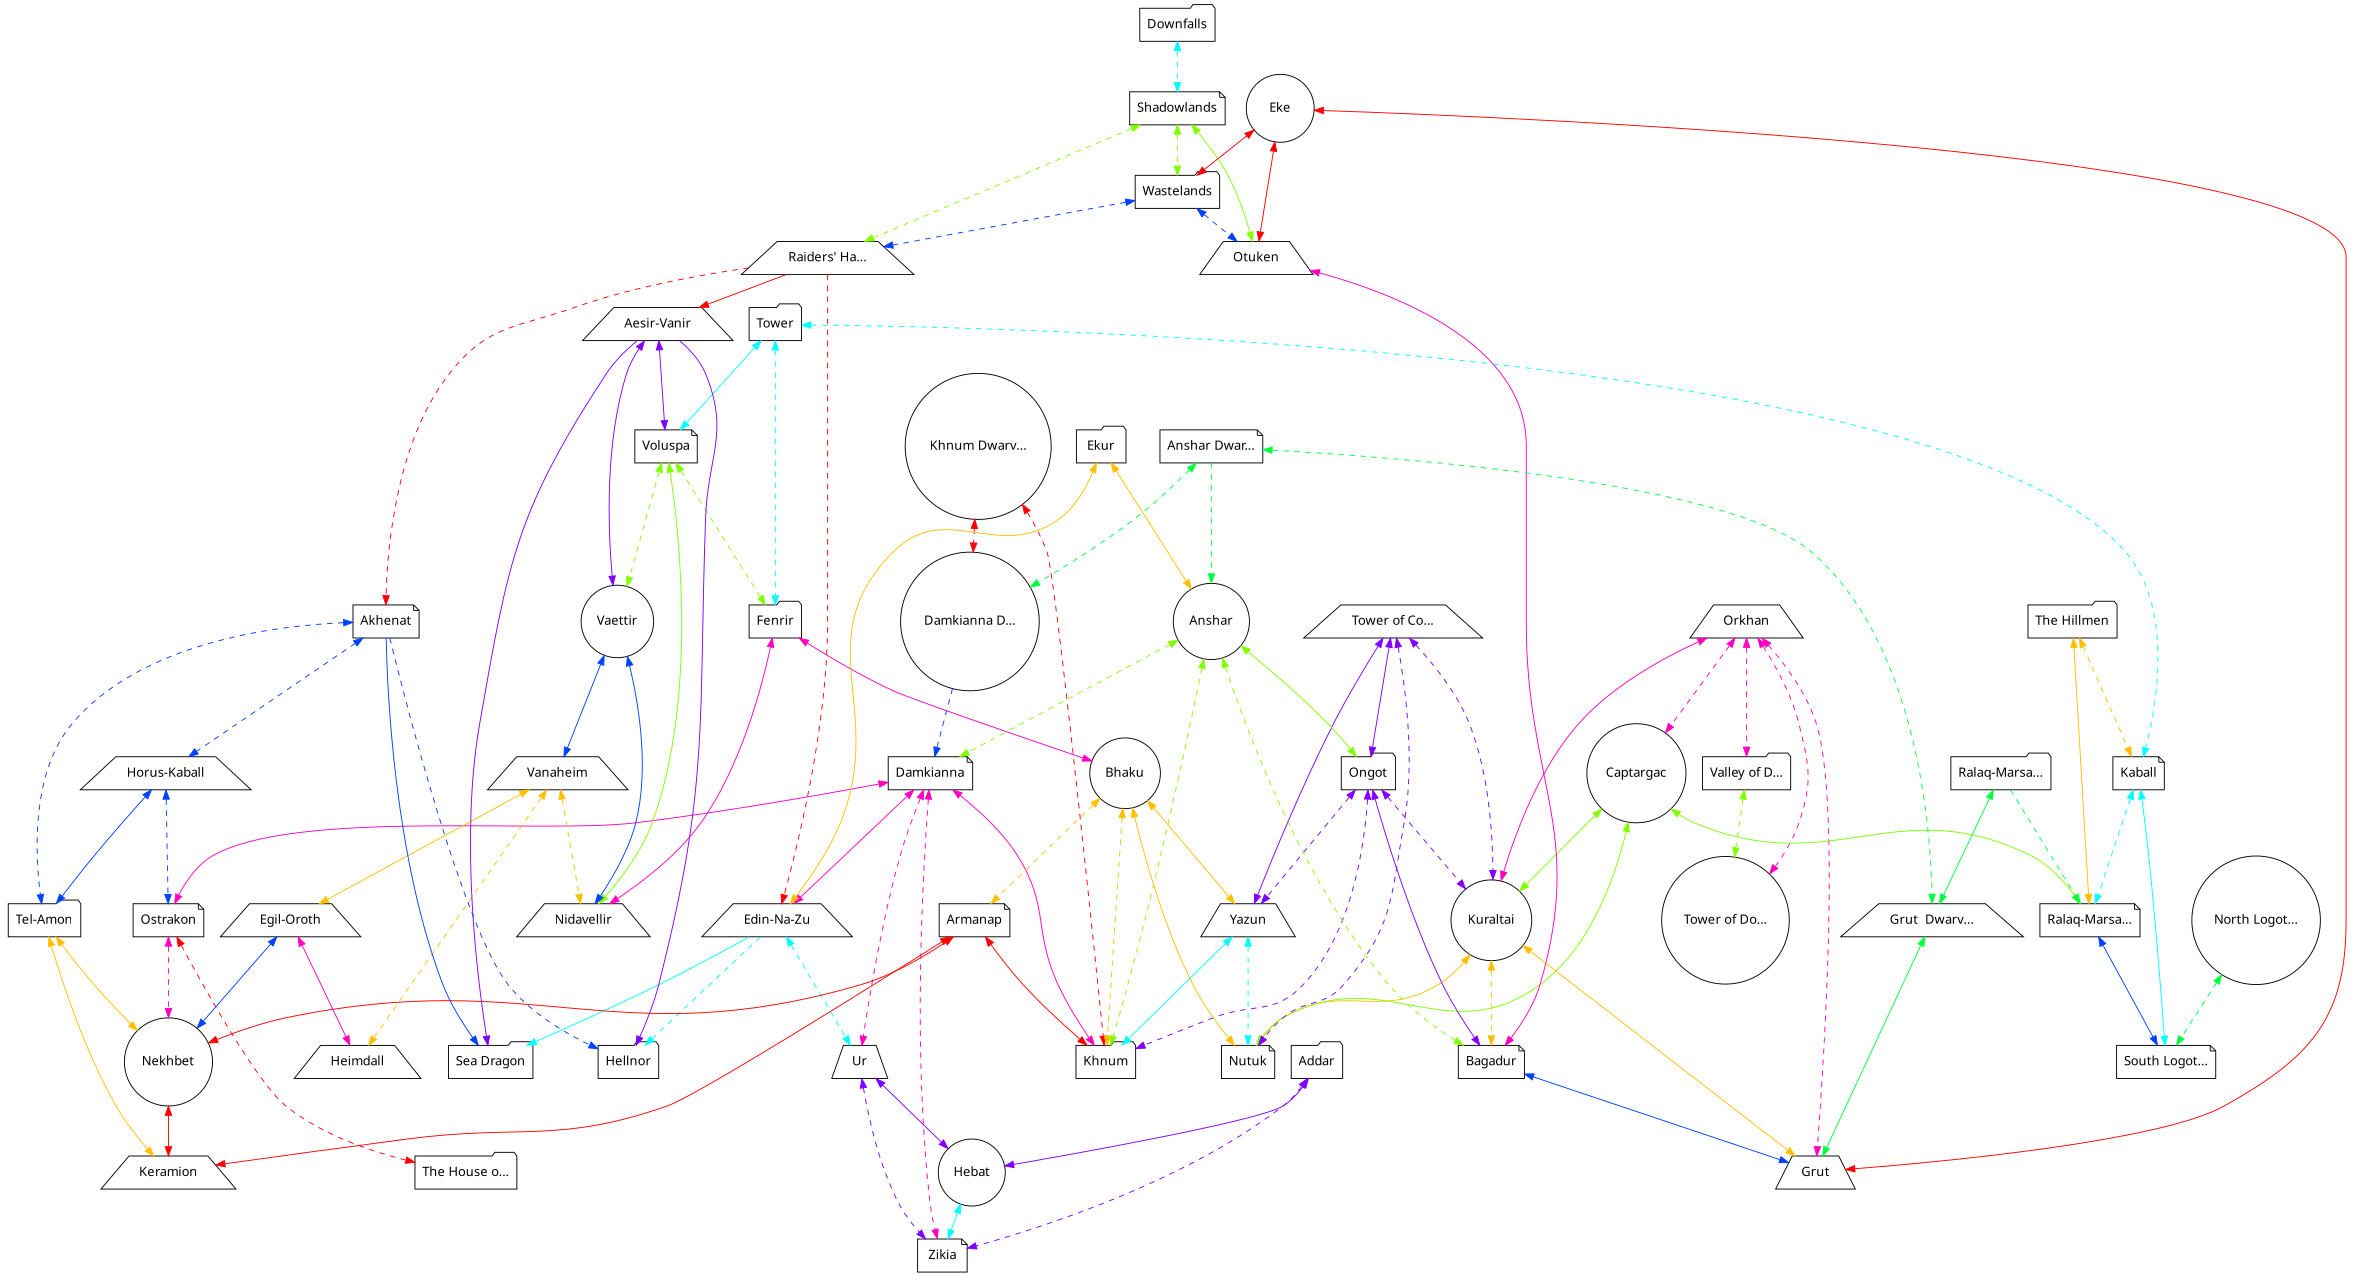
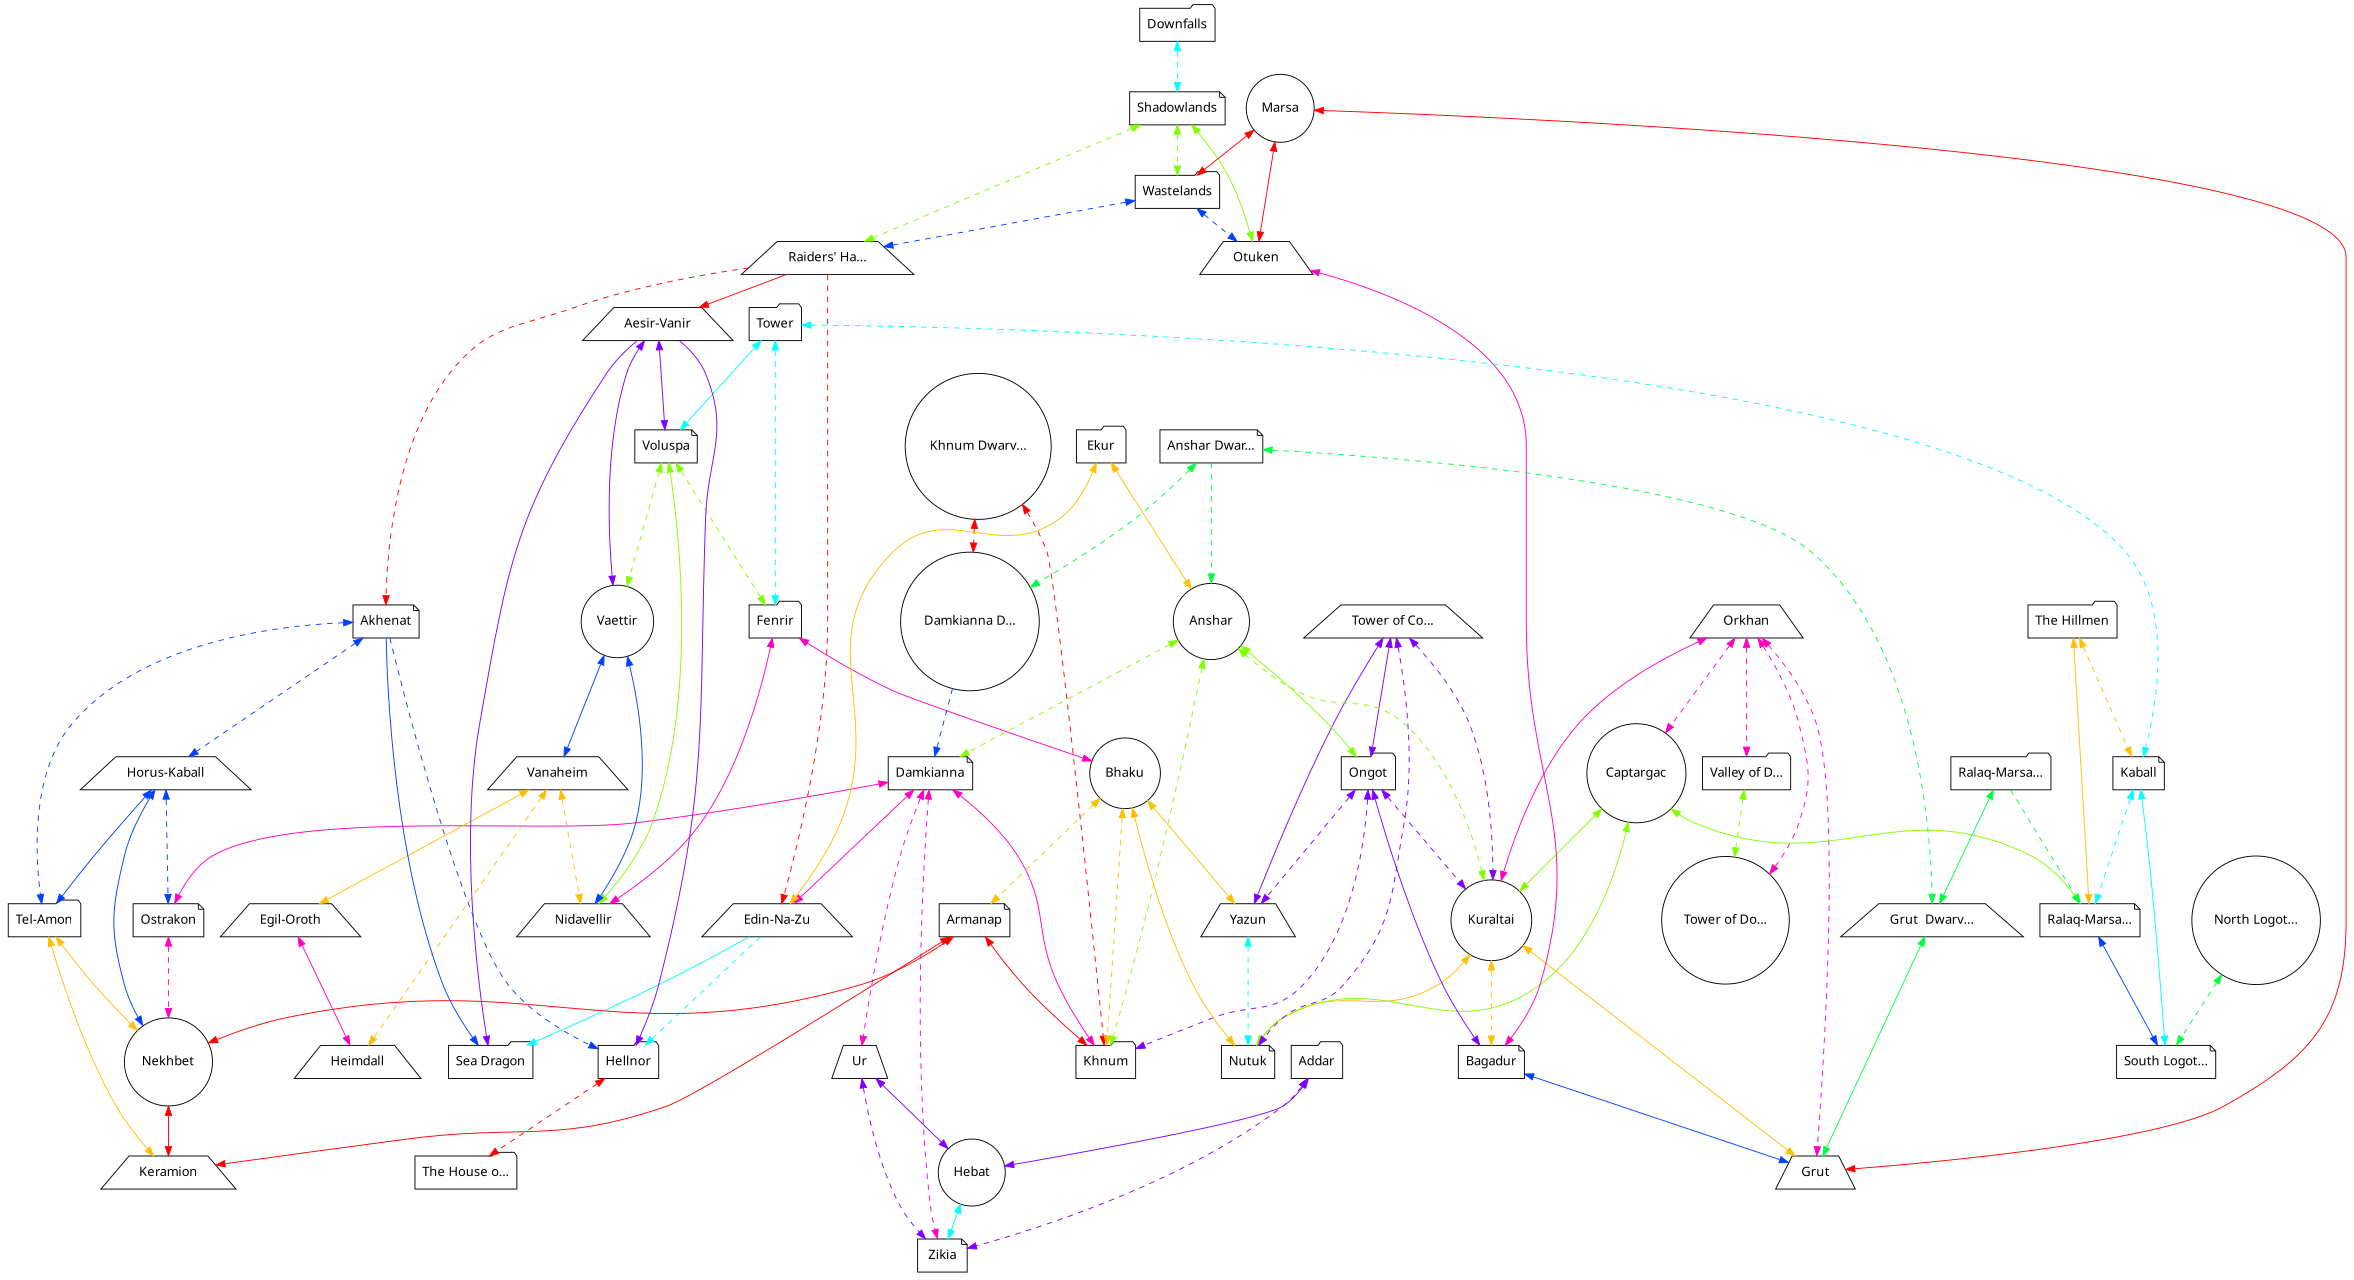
  graph {
    fontname="Noto Sans"
    node [fontname="Noto Sans" shape=trapezium]
    edge [color="0.125,1,1" dir=both fontname="Noto Sans" style=solid]
    n1 [label="The House o..." shape=folder]
    n2 [label=Hellnor shape=folder]
    n3 [label="Tower of Do..." shape=circle]
    n4 [label="Valley of D..." shape=folder]
    n5 [label=Orkhan]
    n6 [label=Kuraltai shape=circle]
    n7 [label=Captargac shape=circle]
    n8 [label=Grut]
    n9 [label=Nutuk shape=note]
    n10 [label=Bagadur shape=note]
    n11 [label="Ralaq-Marsa..." shape=note]
    n12 [label="Tower of Co..."]
    n13 [label=Yazun]
    n14 [label=Ongot shape=folder]
    n15 [label=Khnum shape=folder]
    n16 [label="South Logot..." shape=note]
    n17 [label="Sea Dragon" shape=folder]
    n18 [label="Ralaq-Marsa..." shape=folder]
    n19 [label="Grut  Dwarv..."]
    n20 [label=Anshar shape=circle]
    n21 [label=Damkianna shape=note]
    n22 [label=Ostrakon shape=note]
    n23 [label=Zikia shape=note]
    n24 [label=Ur]
    n25 [label="Edin-Na-Zu"]
    n26 [label=Otuken]
    n27 [label="Anshar Dwar..." shape=note]
    n28 [label="Damkianna D..." shape=circle]
    n29 [label=Nekhbet shape=circle]
    n30 [label=Hebat shape=circle]
    n31 [label="Khnum Dwarv..." shape=circle]
    n32 [label="The Hillmen" shape=folder]
    n33 [label=Kaball shape=note]
    n34 [label="North Logot..." shape=circle]
    n35 [label=Tower shape=folder]
    n36 [label=Fenrir shape=folder]
    n37 [label=Voluspa shape=note]
    n38 [label=Nidavellir]
    n39 [label=Bhaku shape=circle]
    n40 [label=Vaettir shape=circle]
    n41 [label=Armanap shape=note]
    n42 [label=Vanaheim]
    n43 [label="Aesir-Vanir"]
    n44 [label=Heimdall]
    n45 [label="Egil-Oroth"]
    n46 [label=Keramion]
    n47 [label="Tel-Amon" shape=folder]
    n48 [label="Horus-Kaball"]
    n49 [label=Akhenat shape=note]
    n50 [label=Addar shape=folder]
    n51 [label=Ekur shape=folder]
    n52 [label=Downfalls shape=folder]
    n53 [label=Shadowlands shape=note]
    n54 [label="Raiders' Ha..."]
    n55 [label=Wastelands shape=folder]
-   n56 [label=Eke shape=circle]
-   n22 -- n1 [color="1,1,1" style=dashed]
+   n56 [label=Marsa shape=circle]
+   n2 -- n1 [color="1,1,1" style=dashed]
    n4 -- n3 [color="0.25,1,1" style=dashed]
    n5 -- n3 [color="0.875,1,1" style=dashed]
    n5 -- n4 [color="0.875,1,1" style=dashed]
    n5 -- n6 [color="0.875,1,1"]
    n5 -- n7 [color="0.875,1,1" style=dashed]
    n5 -- n8 [color="0.875,1,1" style=dashed]
    n6 -- n8
    n6 -- n9
    n6 -- n10 [style=dashed]
    n7 -- n6 [color="0.25,1,1"]
    n7 -- n9 [color="0.25,1,1"]
    n7 -- n11 [color="0.25,1,1"]
    n10 -- n8 [color="0.625,1,1"]
    n11 -- n16 [color="0.625,1,1"]
    n12 -- n6 [color="0.75,1,1" style=dashed]
    n12 -- n9 [color="0.75,1,1" style=dashed]
    n12 -- n13 [color="0.75,1,1"]
    n12 -- n14 [color="0.75,1,1"]
    n13 -- n9 [color="0.5,1,1" style=dashed]
-   n13 -- n15 [color="0.5,1,1"]
    n14 -- n6 [color="0.75,1,1" style=dashed]
    n14 -- n10 [color="0.75,1,1"]
    n14 -- n13 [color="0.75,1,1" style=dashed]
    n14 -- n15 [color="0.75,1,1" style=dashed]
    n18 -- n11 [color="0.375,1,1" dir=forward style=dashed]
    n18 -- n19 [color="0.375,1,1"]
    n19 -- n8 [color="0.375,1,1"]
-   n20 -- n10 [color="0.25,1,1" style=dashed]
+   n20 -- n6 [color="0.25,1,1" style=dashed]
    n20 -- n14 [color="0.25,1,1"]
    n20 -- n15 [color="0.25,1,1" style=dashed]
    n20 -- n21 [color="0.25,1,1" style=dashed]
    n21 -- n15 [color="0.875,1,1"]
    n21 -- n22 [color="0.875,1,1"]
    n21 -- n23 [color="0.875,1,1" style=dashed]
    n21 -- n24 [color="0.875,1,1" style=dashed]
    n21 -- n25 [color="0.875,1,1"]
    n22 -- n29 [color="0.875,1,1" style=dashed]
    n24 -- n23 [color="0.75,1,1" style=dashed]
    n24 -- n30 [color="0.75,1,1"]
    n25 -- n2 [color="0.5,1,1" dir=forward style=dashed]
    n25 -- n17 [color="0.5,1,1" dir=forward]
-   n25 -- n24 [color="0.5,1,1" style=dashed]
    n26 -- n10 [color="0.875,1,1"]
    n27 -- n19 [color="0.375,1,1" style=dashed]
    n27 -- n20 [color="0.375,1,1" dir=forward style=dashed]
    n27 -- n28 [color="0.375,1,1" style=dashed]
    n28 -- n21 [color="0.625,1,1" dir=forward style=dashed]
    n29 -- n46 [color="1,1,1"]
    n30 -- n23 [color="0.5,1,1"]
    n31 -- n15 [color="1,1,1" style=dashed]
    n31 -- n28 [color="1,1,1" style=dashed]
    n32 -- n11
    n32 -- n33 [style=dashed]
    n33 -- n11 [color="0.5,1,1" style=dashed]
    n33 -- n16 [color="0.5,1,1"]
    n34 -- n16 [color="0.375,1,1" style=dashed]
    n35 -- n33 [color="0.5,1,1" style=dashed]
    n35 -- n36 [color="0.5,1,1" style=dashed]
    n35 -- n37 [color="0.5,1,1"]
    n36 -- n38 [color="0.875,1,1"]
    n36 -- n39 [color="0.875,1,1"]
    n37 -- n36 [color="0.25,1,1" style=dashed]
    n37 -- n38 [color="0.25,1,1"]
    n37 -- n40 [color="0.25,1,1" style=dashed]
    n39 -- n9
    n39 -- n13
    n39 -- n15 [style=dashed]
    n39 -- n41 [style=dashed]
    n40 -- n38 [color="0.625,1,1"]
    n40 -- n42 [color="0.625,1,1"]
    n41 -- n15 [color="1,1,1"]
    n41 -- n29 [color="1,1,1"]
    n41 -- n46 [color="1,1,1"]
    n42 -- n38 [style=dashed]
    n42 -- n44 [style=dashed]
    n42 -- n45
    n43 -- n2 [color="0.75,1,1" dir=forward]
    n43 -- n17 [color="0.75,1,1" dir=forward]
    n43 -- n37 [color="0.75,1,1"]
    n43 -- n40 [color="0.75,1,1"]
    n45 -- n44 [color="0.875,1,1"]
    n47 -- n29
    n47 -- n46
    n48 -- n22 [color="0.625,1,1" style=dashed]
-   n45 -- n29 [color="0.625,1,1"]
+   n48 -- n29 [color="0.625,1,1"]
    n48 -- n47 [color="0.625,1,1"]
    n49 -- n2 [color="0.625,1,1" dir=forward style=dashed]
    n49 -- n17 [color="0.625,1,1" dir=forward]
    n49 -- n47 [color="0.625,1,1" style=dashed]
    n49 -- n48 [color="0.625,1,1" style=dashed]
    n50 -- n23 [color="0.75,1,1" style=dashed]
    n50 -- n30 [color="0.75,1,1"]
    n51 -- n20
    n51 -- n25
    n52 -- n53 [color="0.5,1,1" style=dashed]
    n53 -- n26 [color="0.25,1,1"]
    n53 -- n54 [color="0.25,1,1" style=dashed]
    n53 -- n55 [color="0.25,1,1" style=dashed]
    n54 -- n25 [color="1,1,1" dir=forward style=dashed]
    n54 -- n43 [color="1,1,1" dir=forward]
    n54 -- n49 [color="1,1,1" dir=forward style=dashed]
    n55 -- n26 [color="0.625,1,1" style=dashed]
    n55 -- n54 [color="0.625,1,1" style=dashed]
    n56 -- n8 [color="1,1,1"]
    n56 -- n26 [color="1,1,1"]
    n56 -- n55 [color="1,1,1"]
  }
